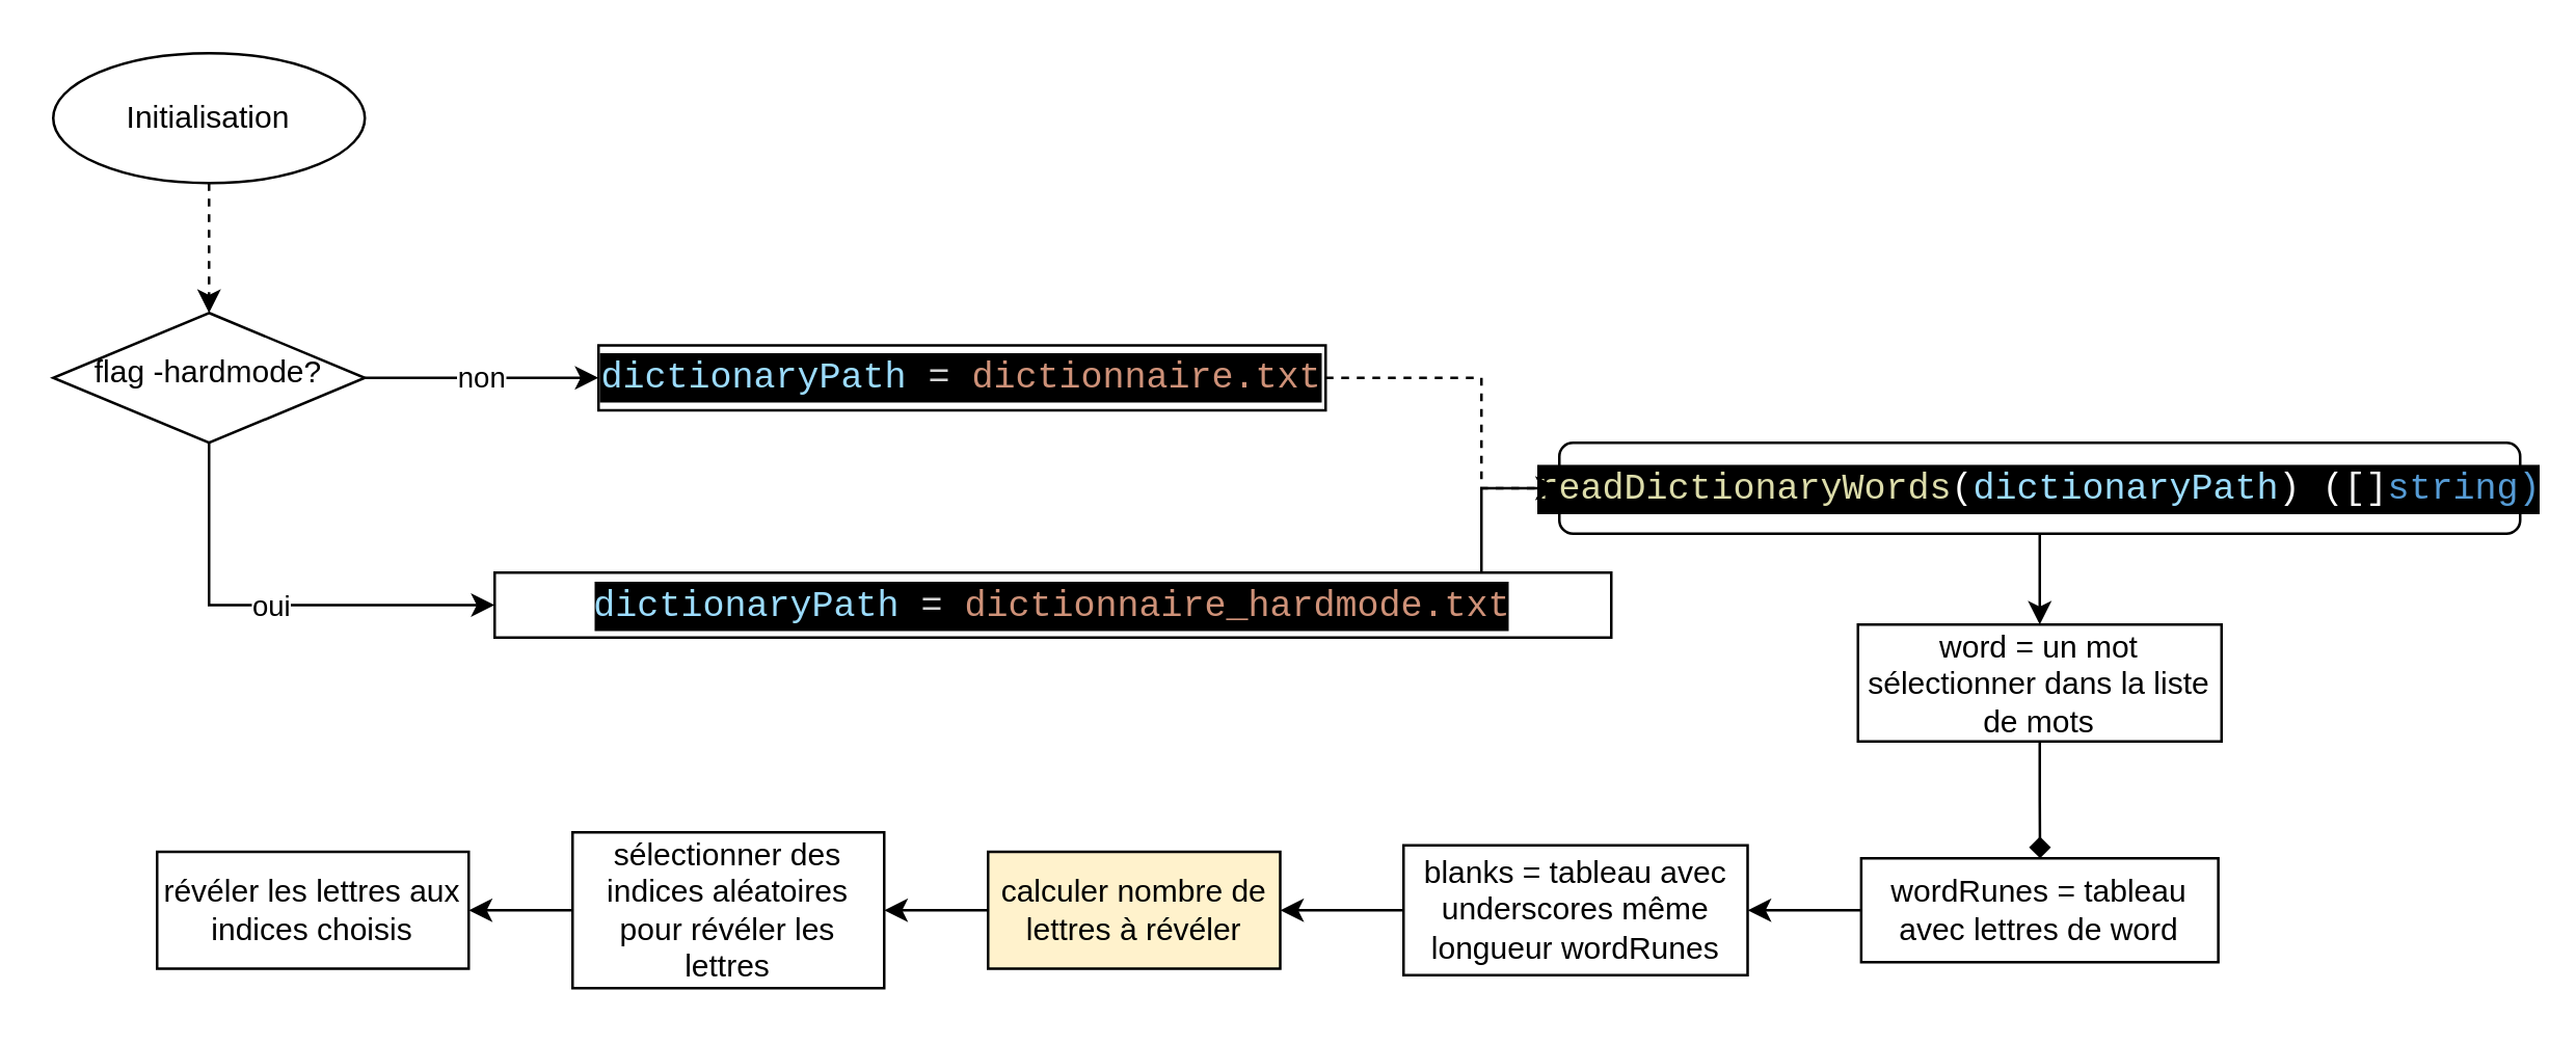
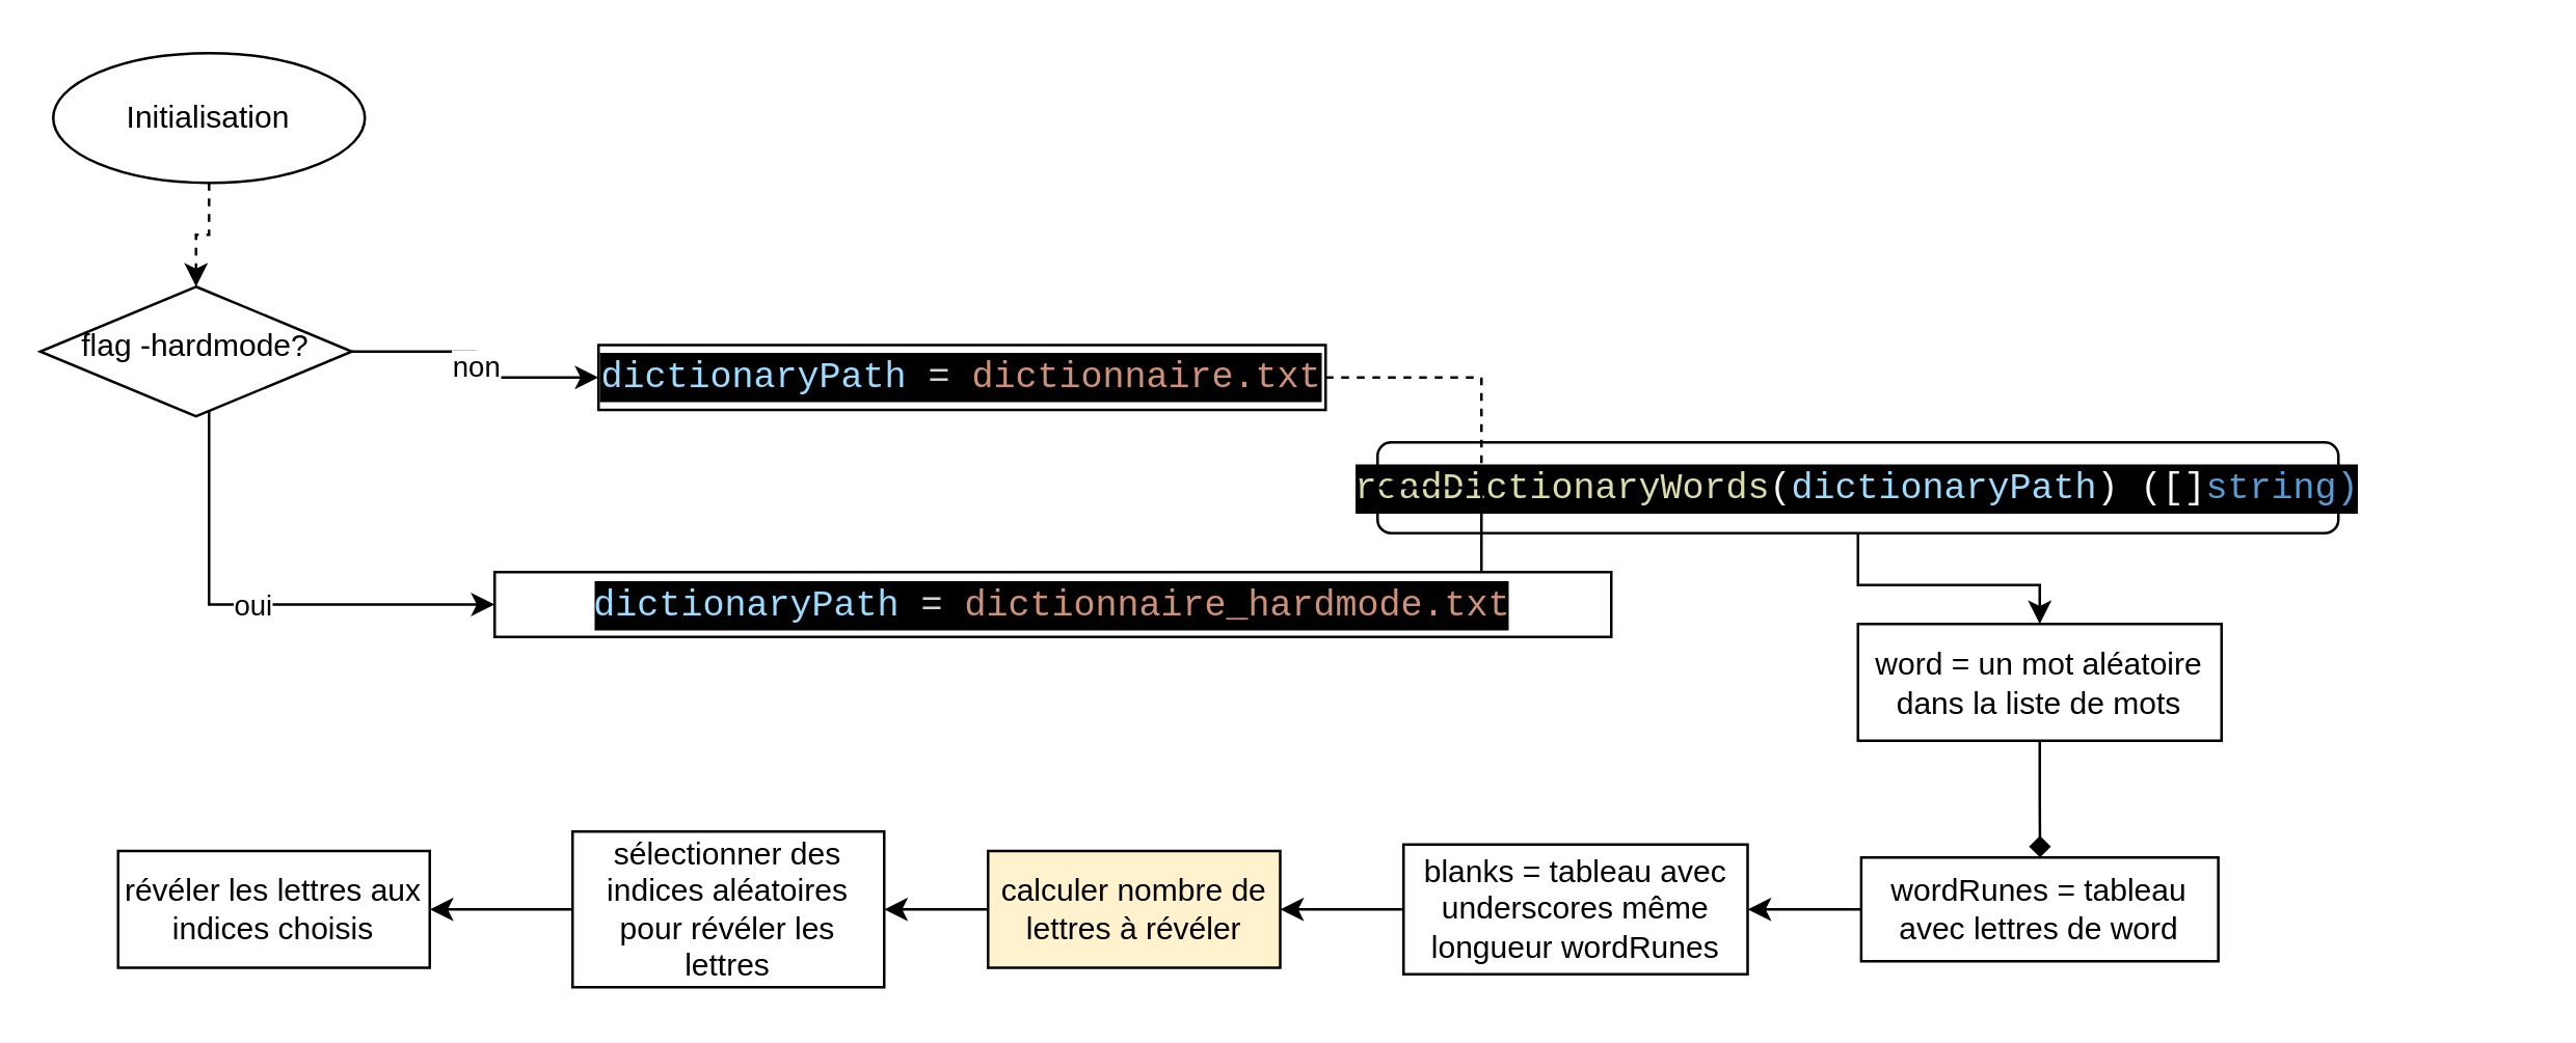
  <mxCell id="0" />
  <mxCell id="1" parent="0" />
  <mxCell id="2" value="oui" style="edgeStyle=orthogonalEdgeStyle;rounded=0;orthogonalLoop=1;jettySize=auto;html=1;entryX=0;entryY=0.5;entryDx=0;entryDy=0;" edge="1" parent="1" source="4" target="12"><mxGeometry relative="1" as="geometry"><Array as="points"><mxPoint x="80" y="233" /></Array></mxGeometry></mxCell>
  <mxCell id="3" value="non" style="edgeStyle=orthogonalEdgeStyle;rounded=0;orthogonalLoop=1;jettySize=auto;html=1;" edge="1" parent="1" source="4" target="10"><mxGeometry relative="1" as="geometry" /></mxCell>
- <mxCell id="4" value="flag -hardmode?" style="rhombus;whiteSpace=wrap;html=1;shadow=0;fontFamily=Helvetica;fontSize=12;align=center;strokeWidth=1;spacing=6;spacingTop=-4;" parent="1" vertex="1"><mxGeometry x="20" y="120" width="120" height="50" as="geometry" /></mxCell>
+ <mxCell id="4" value="flag -hardmode?" style="rhombus;whiteSpace=wrap;html=1;shadow=0;fontFamily=Helvetica;fontSize=12;align=center;strokeWidth=1;spacing=6;spacingTop=-4;" parent="1" vertex="1"><mxGeometry x="15" y="110" width="120" height="50" as="geometry" /></mxCell>
  <mxCell id="5" value="" style="edgeStyle=orthogonalEdgeStyle;rounded=0;orthogonalLoop=1;jettySize=auto;html=1;" edge="1" parent="1" source="6" target="14"><mxGeometry relative="1" as="geometry" /></mxCell>
- <mxCell id="6" value="&lt;div style=&quot;background-color: rgb(0, 0, 0); font-family: Consolas, &amp;quot;Courier New&amp;quot;, monospace; font-size: 14px; line-height: 19px; white-space: pre;&quot;&gt;&lt;div style=&quot;line-height: 19px;&quot;&gt;&lt;span style=&quot;color: rgb(220, 220, 170);&quot;&gt;readDictionaryWords&lt;/span&gt;&lt;font color=&quot;#ffffff&quot;&gt;(&lt;/font&gt;&lt;font color=&quot;#9cdcfe&quot;&gt;dictionaryPath&lt;/font&gt;&lt;font color=&quot;#ffffff&quot;&gt;) ([]&lt;/font&gt;&lt;span style=&quot;color: rgb(86, 156, 214);&quot;&gt;string)&lt;/span&gt;&lt;/div&gt;&lt;/div&gt;" style="rounded=1;whiteSpace=wrap;html=1;fontSize=12;glass=0;strokeWidth=1;shadow=0;" parent="1" vertex="1"><mxGeometry x="600" y="170" width="370" height="35" as="geometry" /></mxCell>
+ <mxCell id="6" value="&lt;div style=&quot;background-color: rgb(0, 0, 0); font-family: Consolas, &amp;quot;Courier New&amp;quot;, monospace; font-size: 14px; line-height: 19px; white-space: pre;&quot;&gt;&lt;div style=&quot;line-height: 19px;&quot;&gt;&lt;span style=&quot;color: rgb(220, 220, 170);&quot;&gt;readDictionaryWords&lt;/span&gt;&lt;font color=&quot;#ffffff&quot;&gt;(&lt;/font&gt;&lt;font color=&quot;#9cdcfe&quot;&gt;dictionaryPath&lt;/font&gt;&lt;font color=&quot;#ffffff&quot;&gt;) ([]&lt;/font&gt;&lt;span style=&quot;color: rgb(86, 156, 214);&quot;&gt;string)&lt;/span&gt;&lt;/div&gt;&lt;/div&gt;" style="rounded=1;whiteSpace=wrap;html=1;fontSize=12;glass=0;strokeWidth=1;shadow=0;" parent="1" vertex="1"><mxGeometry x="530" y="170" width="370" height="35" as="geometry" /></mxCell>
  <mxCell id="7" value="" style="edgeStyle=orthogonalEdgeStyle;rounded=0;orthogonalLoop=1;jettySize=auto;html=1;dashed=1;" edge="1" parent="1" source="8" target="4"><mxGeometry relative="1" as="geometry" /></mxCell>
  <mxCell id="8" value="Initialisation" style="ellipse;whiteSpace=wrap;html=1;" vertex="1" parent="1"><mxGeometry x="20" y="20" width="120" height="50" as="geometry" /></mxCell>
  <mxCell id="9" style="edgeStyle=orthogonalEdgeStyle;rounded=0;orthogonalLoop=1;jettySize=auto;html=1;entryX=0;entryY=0.5;entryDx=0;entryDy=0;dashed=1;" edge="1" parent="1" source="10" target="6"><mxGeometry relative="1" as="geometry"><mxPoint x="680" y="230" as="targetPoint" /><Array as="points"><mxPoint x="570" y="145" /><mxPoint x="570" y="188" /></Array></mxGeometry></mxCell>
  <mxCell id="10" value="&lt;div style=&quot;color: rgb(255, 255, 255); background-color: rgb(0, 0, 0); font-family: Consolas, &amp;quot;Courier New&amp;quot;, monospace; font-size: 14px; line-height: 19px; white-space: pre;&quot;&gt;&lt;span style=&quot;color: #9cdcfe;&quot;&gt;dictionaryPath&lt;/span&gt; &lt;span style=&quot;color: #d4d4d4;&quot;&gt;=&lt;/span&gt; &lt;span style=&quot;color: #ce9178;&quot;&gt;dictionnaire.txt&lt;/span&gt;&lt;/div&gt;" style="rounded=0;whiteSpace=wrap;html=1;" vertex="1" parent="1"><mxGeometry x="230" y="132.5" width="280" height="25" as="geometry" /></mxCell>
  <mxCell id="11" style="edgeStyle=orthogonalEdgeStyle;rounded=0;orthogonalLoop=1;jettySize=auto;html=1;entryX=0;entryY=0.5;entryDx=0;entryDy=0;" edge="1" parent="1" source="12" target="6"><mxGeometry relative="1" as="geometry"><Array as="points"><mxPoint x="570" y="232" /><mxPoint x="570" y="188" /></Array></mxGeometry></mxCell>
  <mxCell id="12" value="&lt;div style=&quot;color: rgb(255, 255, 255); background-color: rgb(0, 0, 0); font-family: Consolas, &amp;quot;Courier New&amp;quot;, monospace; font-size: 14px; line-height: 19px; white-space: pre;&quot;&gt;&lt;span style=&quot;color: #9cdcfe;&quot;&gt;dictionaryPath&lt;/span&gt; &lt;span style=&quot;color: #d4d4d4;&quot;&gt;=&lt;/span&gt; &lt;span style=&quot;color: #ce9178;&quot;&gt;dictionnaire&lt;/span&gt;&lt;span style=&quot;color: rgb(206, 145, 120);&quot;&gt;_hardmode&lt;/span&gt;&lt;span style=&quot;color: rgb(206, 145, 120);&quot;&gt;.txt&lt;/span&gt;&lt;/div&gt;" style="rounded=0;whiteSpace=wrap;html=1;" vertex="1" parent="1"><mxGeometry x="190" y="220" width="430" height="25" as="geometry" /></mxCell>
  <mxCell id="13" value="" style="edgeStyle=orthogonalEdgeStyle;rounded=0;orthogonalLoop=1;jettySize=auto;html=1;endArrow=diamond;" edge="1" parent="1" source="14" target="16"><mxGeometry relative="1" as="geometry" /></mxCell>
- <mxCell id="14" value="word = un mot sélectionner dans la liste de mots" style="rounded=0;whiteSpace=wrap;html=1;" vertex="1" parent="1"><mxGeometry x="715" y="240" width="140" height="45" as="geometry" /></mxCell>
+ <mxCell id="14" value="word = un mot aléatoire dans la liste de mots" style="rounded=0;whiteSpace=wrap;html=1;" vertex="1" parent="1"><mxGeometry x="715" y="240" width="140" height="45" as="geometry" /></mxCell>
  <mxCell id="15" value="" style="edgeStyle=orthogonalEdgeStyle;rounded=0;orthogonalLoop=1;jettySize=auto;html=1;" edge="1" parent="1" source="16" target="18"><mxGeometry relative="1" as="geometry" /></mxCell>
  <mxCell id="16" value="wordRunes = tableau avec lettres de word" style="rounded=0;whiteSpace=wrap;html=1;" vertex="1" parent="1"><mxGeometry x="716.25" y="330" width="137.5" height="40" as="geometry" /></mxCell>
  <mxCell id="17" value="" style="edgeStyle=orthogonalEdgeStyle;rounded=0;orthogonalLoop=1;jettySize=auto;html=1;" edge="1" parent="1" source="18" target="20"><mxGeometry relative="1" as="geometry" /></mxCell>
  <mxCell id="18" value="blanks = tableau avec underscores même longueur wordRunes" style="rounded=0;whiteSpace=wrap;html=1;" vertex="1" parent="1"><mxGeometry x="540" y="325" width="132.5" height="50" as="geometry" /></mxCell>
  <mxCell id="19" value="" style="edgeStyle=orthogonalEdgeStyle;rounded=0;orthogonalLoop=1;jettySize=auto;html=1;" edge="1" parent="1" source="20" target="22"><mxGeometry relative="1" as="geometry" /></mxCell>
  <mxCell id="20" value="calculer nombre de lettres à révéler" style="rounded=0;whiteSpace=wrap;html=1;fillColor=#fff2cc;" vertex="1" parent="1"><mxGeometry x="380" y="327.5" width="112.5" height="45" as="geometry" /></mxCell>
  <mxCell id="21" value="" style="edgeStyle=orthogonalEdgeStyle;rounded=0;orthogonalLoop=1;jettySize=auto;html=1;" edge="1" parent="1" source="22" target="23"><mxGeometry relative="1" as="geometry" /></mxCell>
  <mxCell id="22" value="sélectionner des indices aléatoires pour révéler les lettres" style="rounded=0;whiteSpace=wrap;html=1;" vertex="1" parent="1"><mxGeometry x="220" y="320" width="120" height="60" as="geometry" /></mxCell>
- <mxCell id="23" value="révéler les lettres aux indices choisis" style="rounded=0;whiteSpace=wrap;html=1;" vertex="1" parent="1"><mxGeometry x="60" y="327.5" width="120" height="45" as="geometry" /></mxCell>
+ <mxCell id="23" value="révéler les lettres aux indices choisis" style="rounded=0;whiteSpace=wrap;html=1;" vertex="1" parent="1"><mxGeometry x="45" y="327.5" width="120" height="45" as="geometry" /></mxCell>
